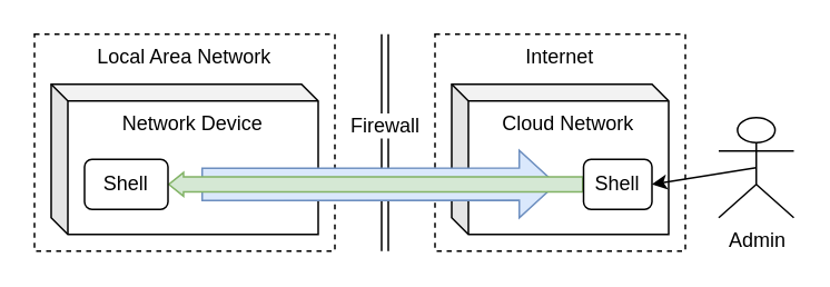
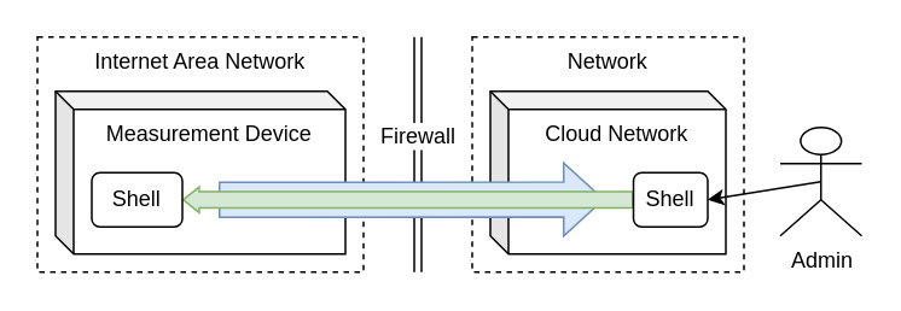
  <mxCell id="0" />
  <mxCell id="1" parent="0" />
- <mxCell id="2" value="Local Area Network" style="rounded=0;whiteSpace=wrap;html=1;fillColor=none;dashed=1;verticalAlign=top;" parent="1" vertex="1"><mxGeometry x="20" y="20" width="180" height="130" as="geometry" /></mxCell>
- <mxCell id="3" value="Network Device" style="shape=cube;whiteSpace=wrap;html=1;boundedLbl=1;backgroundOutline=1;darkOpacity=0.05;darkOpacity2=0.1;fillColor=default;size=10;verticalAlign=top;" parent="1" vertex="1"><mxGeometry x="30" y="50" width="160" height="90" as="geometry" /></mxCell>
- <mxCell id="4" value="Internet" style="rounded=0;whiteSpace=wrap;html=1;fillColor=none;dashed=1;verticalAlign=top;" parent="1" vertex="1"><mxGeometry x="260" y="20" width="150" height="130" as="geometry" /></mxCell>
+ <mxCell id="2" value="Internet Area Network" style="rounded=0;whiteSpace=wrap;html=1;fillColor=none;dashed=1;verticalAlign=top;" parent="1" vertex="1"><mxGeometry x="20" y="20" width="180" height="130" as="geometry" /></mxCell>
+ <mxCell id="3" value="Measurement Device" style="shape=cube;whiteSpace=wrap;html=1;boundedLbl=1;backgroundOutline=1;darkOpacity=0.05;darkOpacity2=0.1;fillColor=default;size=10;verticalAlign=top;" parent="1" vertex="1"><mxGeometry x="30" y="50" width="160" height="90" as="geometry" /></mxCell>
+ <mxCell id="4" value="Network" style="rounded=0;whiteSpace=wrap;html=1;fillColor=none;dashed=1;verticalAlign=top;" parent="1" vertex="1"><mxGeometry x="260" y="20" width="150" height="130" as="geometry" /></mxCell>
  <mxCell id="5" value="" style="shape=link;html=1;rounded=0;endArrow=none;endFill=0;" parent="1" edge="1"><mxGeometry width="100" relative="1" as="geometry"><mxPoint x="230" y="20" as="sourcePoint" /><mxPoint x="230" y="150" as="targetPoint" /></mxGeometry></mxCell>
  <mxCell id="6" value="Firewall" style="edgeLabel;html=1;align=center;verticalAlign=middle;resizable=0;points=[];fontSize=12;" parent="5" vertex="1" connectable="0"><mxGeometry x="0.02" y="2" relative="1" as="geometry"><mxPoint x="-3" y="-12" as="offset" /></mxGeometry></mxCell>
  <mxCell id="7" value="Cloud Network" style="shape=cube;whiteSpace=wrap;html=1;boundedLbl=1;backgroundOutline=1;darkOpacity=0.05;darkOpacity2=0.1;fillColor=default;size=10;verticalAlign=top;" vertex="1" parent="1"><mxGeometry x="270" y="50" width="130" height="90" as="geometry" /></mxCell>
  <mxCell id="8" style="rounded=0;sketch=0;orthogonalLoop=1;jettySize=auto;html=1;exitX=0.5;exitY=0.5;exitDx=0;exitDy=0;exitPerimeter=0;entryX=1;entryY=0.5;entryDx=0;entryDy=0;shadow=0;fontSize=12;fontColor=default;endArrow=classic;endFill=1;fillColor=default;" edge="1" parent="1" source="9" target="14"><mxGeometry relative="1" as="geometry" /></mxCell>
  <mxCell id="9" value="Admin" style="shape=umlActor;verticalLabelPosition=bottom;verticalAlign=top;html=1;outlineConnect=0;labelBackgroundColor=none;fontSize=12;fillColor=none;" vertex="1" parent="1"><mxGeometry x="430" y="70" width="45" height="60" as="geometry" /></mxCell>
  <mxCell id="10" value="" style="shape=flexArrow;endArrow=classic;html=1;rounded=0;fontSize=12;fillColor=#dae8fc;width=19.333;endSize=7;strokeColor=#6c8ebf;shadow=0;sketch=0;" edge="1" parent="1"><mxGeometry width="50" height="50" relative="1" as="geometry"><mxPoint x="120" y="110" as="sourcePoint" /><mxPoint x="333" y="109.83" as="targetPoint" /></mxGeometry></mxCell>
  <mxCell id="11" value="" style="shape=flexArrow;endArrow=classic;html=1;rounded=0;fontSize=12;fillColor=#d5e8d4;width=9.038;endSize=2.602;strokeColor=#82b366;endWidth=4.223;exitX=0;exitY=0.5;exitDx=0;exitDy=0;" edge="1" parent="1" source="14"><mxGeometry width="50" height="50" relative="1" as="geometry"><mxPoint x="343" y="109.83" as="sourcePoint" /><mxPoint x="100" y="110" as="targetPoint" /></mxGeometry></mxCell>
  <mxCell id="12" value="SSH" style="edgeLabel;html=1;align=center;verticalAlign=middle;resizable=0;points=[];fontSize=12;fontColor=none;noLabel=1;" vertex="1" connectable="0" parent="11"><mxGeometry x="0.049" relative="1" as="geometry"><mxPoint as="offset" /></mxGeometry></mxCell>
  <mxCell id="13" value="Shell" style="rounded=1;whiteSpace=wrap;html=1;labelBackgroundColor=none;fontSize=12;fillColor=none;" vertex="1" parent="1"><mxGeometry x="50" y="95" width="50" height="30" as="geometry" /></mxCell>
  <mxCell id="14" value="Shell" style="rounded=1;whiteSpace=wrap;html=1;labelBackgroundColor=none;fontSize=12;" vertex="1" parent="1"><mxGeometry x="349" y="95" width="41" height="30" as="geometry" /></mxCell>
